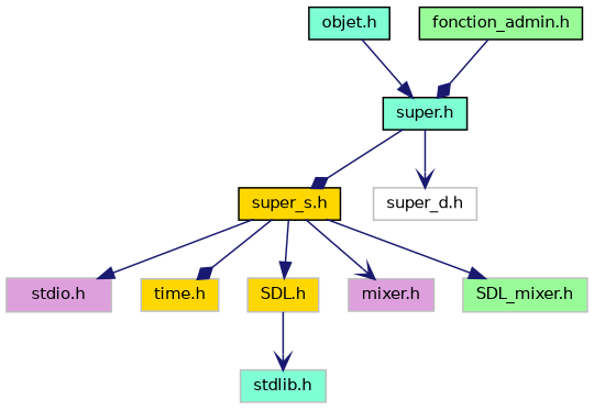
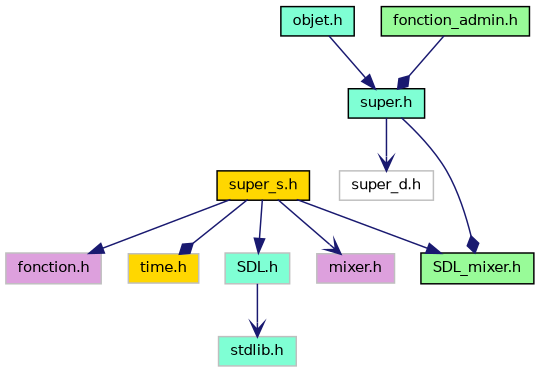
  digraph {
    node [color=grey75 fillcolor=aquamarine fontname=Helvetica fontsize=10 shape=record style=filled]
    edge [arrowhead=normal color=midnightblue fontname=Helvetica fontsize=10 labelfontname=Helvetica labelfontsize=10 style=solid]
    n1 [color=black fontcolor=black height=0.2 label="objet.h" width=0.4]
    n2 [color=black height=0.2 label="super.h" width=0.4]
    n3 [color=black fillcolor=gold height=0.2 label="super_s.h" width=0.4]
    n4 [fillcolor=white height=0.2 label="super_d.h" width=0.4]
    n5 [color=black fillcolor=palegreen height=0.2 label="fonction_admin.h" width=0.4]
-   n6 [fillcolor=plum height=0.2 label="stdio.h" width=0.4]
+   n6 [fillcolor=plum height=0.2 label="fonction.h" width=0.4]
    n7 [fillcolor=gold height=0.2 label="time.h" width=0.4]
-   n8 [fillcolor=gold height=0.2 label="SDL.h" width=0.4]
-   n9 [fillcolor=palegreen height=0.2 label="SDL_mixer.h" width=0.4]
+   n8 [height=0.2 label="SDL.h" width=0.4]
+   n9 [color=black fillcolor=palegreen height=0.2 label="SDL_mixer.h" width=0.4]
    n10 [fillcolor=plum height=0.2 label="mixer.h" width=0.4]
    n11 [height=0.2 label="stdlib.h" width=0.4]
    n1 -> n2
-   n2 -> n3 [arrowhead=diamond]
+   n2 -> n9 [arrowhead=diamond]
    n2 -> n4 [arrowhead=vee]
    n3 -> n6
    n3 -> n7 [arrowhead=diamond]
    n3 -> n8
    n3 -> n9
    n3 -> n10 [arrowhead=vee]
    n5 -> n2 [arrowhead=diamond]
    n8 -> n11 [arrowhead=vee]
  }
